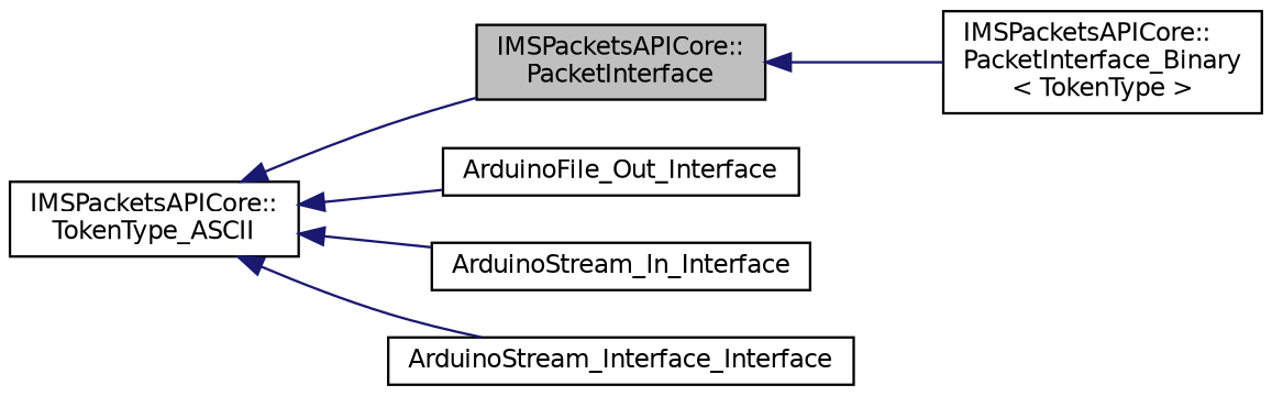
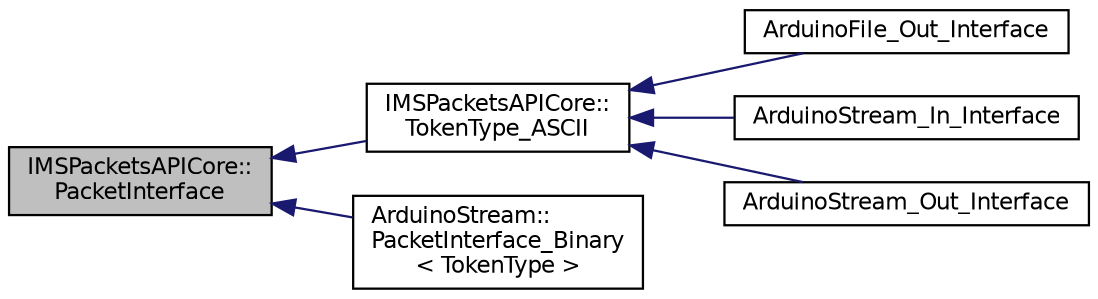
  digraph {
    rankdir=LR
    node [color=black fillcolor=white fontname=Helvetica fontsize=10 shape=record style=filled]
    edge [color=midnightblue dir=back fontname=Helvetica fontsize=10 labelfontname=Helvetica labelfontsize=10 style=solid]
    n1 [fillcolor=grey75 fontcolor=black height=0.2 label="IMSPacketsAPICore::\lPacketInterface" width=0.4]
    n2 [height=0.2 label="IMSPacketsAPICore::\lTokenType_ASCII" width=0.4]
-   n3 [height=0.2 label="IMSPacketsAPICore::\lPacketInterface_Binary\l\< TokenType \>" width=0.4]
+   n3 [height=0.2 label="ArduinoStream::\lPacketInterface_Binary\l\< TokenType \>" width=0.4]
    n4 [height=0.2 label=ArduinoFile_Out_Interface width=0.4]
    n5 [height=0.2 label=ArduinoStream_In_Interface width=0.4]
-   n6 [height=0.2 label=ArduinoStream_Interface_Interface width=0.4]
-   n2 -> n1
+   n6 [height=0.2 label=ArduinoStream_Out_Interface width=0.4]
+   n1 -> n2
    n1 -> n3
    n2 -> n4
    n2 -> n5
    n2 -> n6
  }
